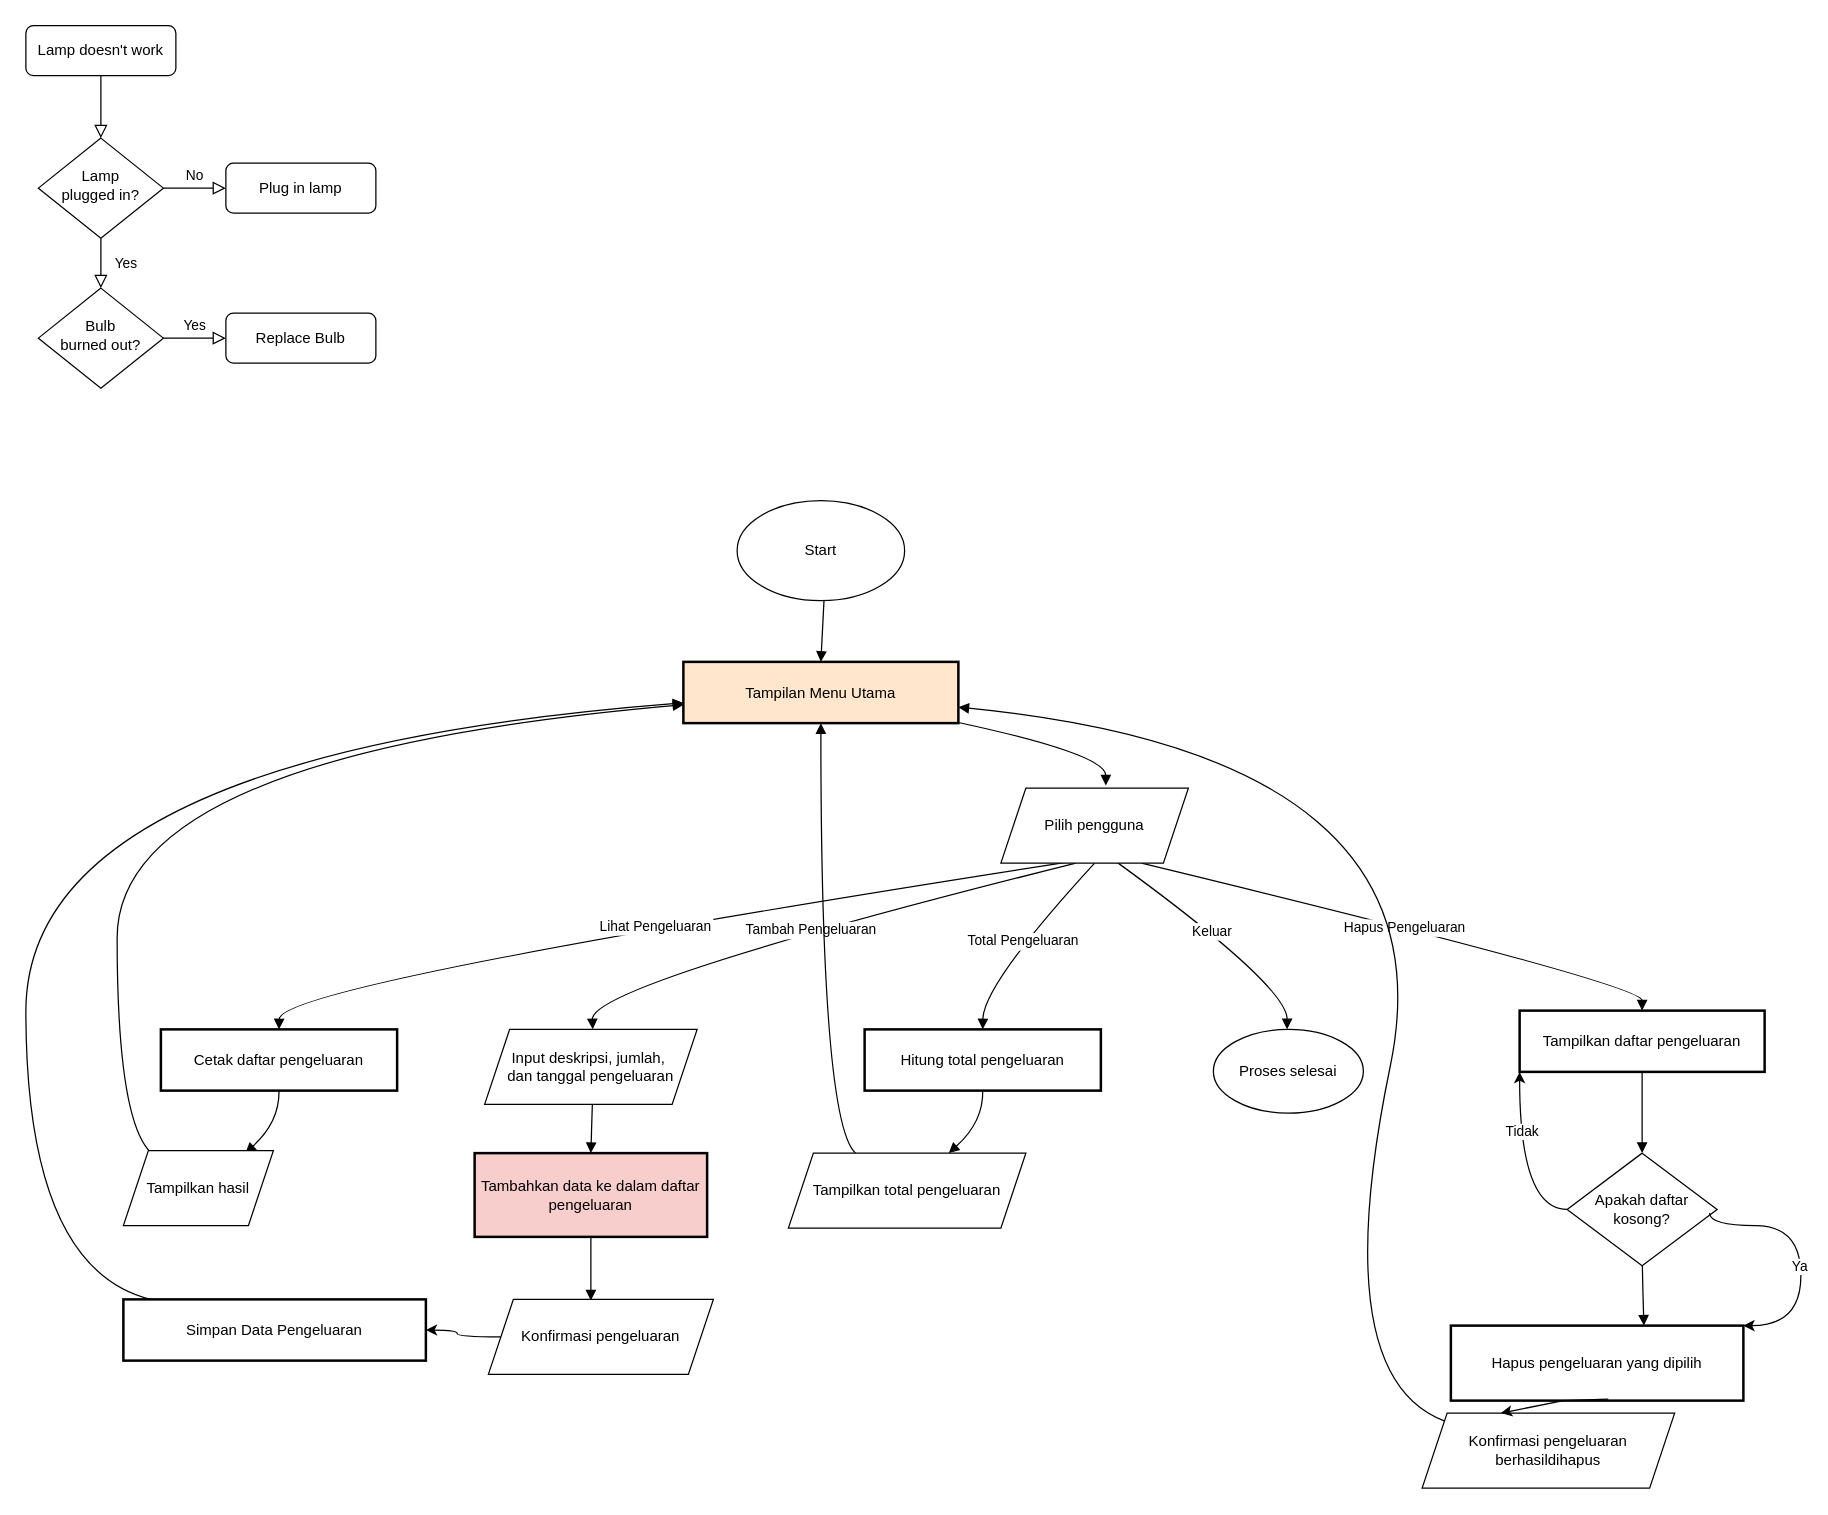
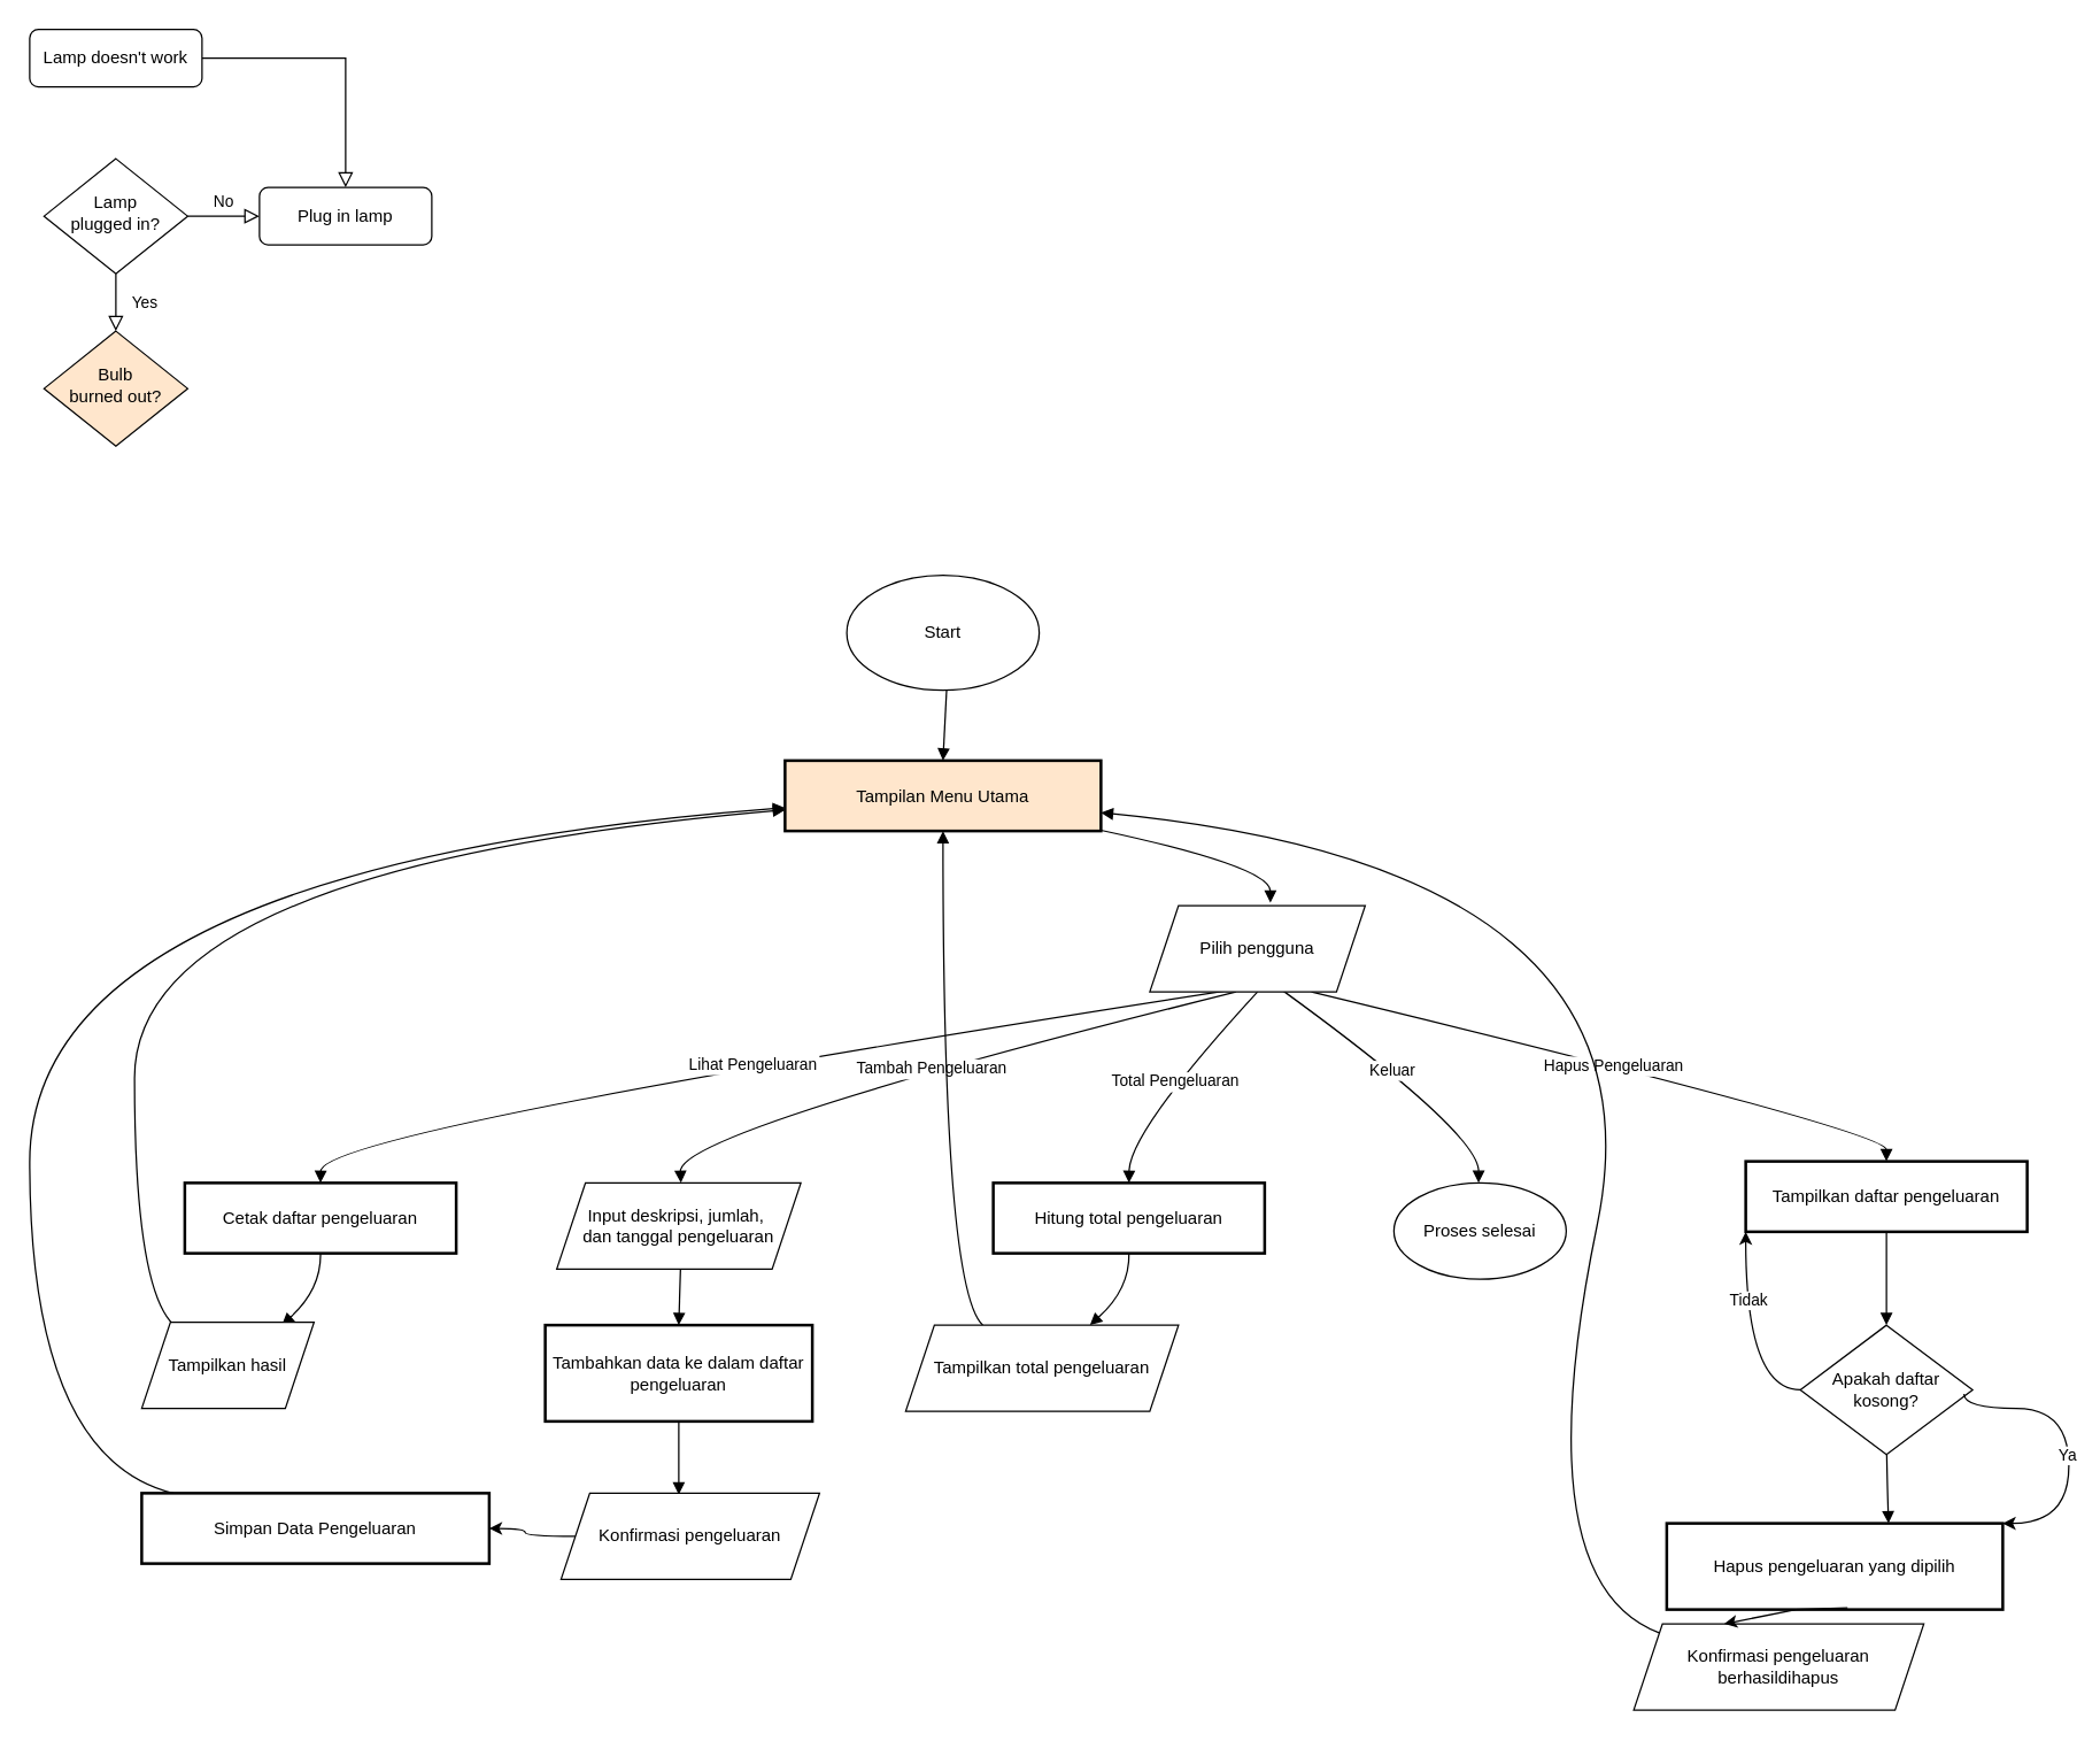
  <mxCell id="0" />
  <mxCell id="1" parent="0" />
- <mxCell id="2" value="" style="rounded=0;html=1;jettySize=auto;orthogonalLoop=1;fontSize=11;endArrow=block;endFill=0;endSize=8;strokeWidth=1;shadow=0;labelBackgroundColor=none;edgeStyle=orthogonalEdgeStyle;" parent="1" source="3" target="6" edge="1"><mxGeometry relative="1" as="geometry" /></mxCell>
+ <mxCell id="2" value="" style="rounded=0;html=1;jettySize=auto;orthogonalLoop=1;fontSize=11;endArrow=block;endFill=0;endSize=8;strokeWidth=1;shadow=0;labelBackgroundColor=none;edgeStyle=orthogonalEdgeStyle;" parent="1" source="3" target="7" edge="1"><mxGeometry relative="1" as="geometry" /></mxCell>
  <mxCell id="3" value="Lamp doesn't work" style="rounded=1;whiteSpace=wrap;html=1;fontSize=12;glass=0;strokeWidth=1;shadow=0;" parent="1" vertex="1"><mxGeometry x="20" y="20" width="120" height="40" as="geometry" /></mxCell>
  <mxCell id="4" value="Yes" style="rounded=0;html=1;jettySize=auto;orthogonalLoop=1;fontSize=11;endArrow=block;endFill=0;endSize=8;strokeWidth=1;shadow=0;labelBackgroundColor=none;edgeStyle=orthogonalEdgeStyle;" parent="1" source="6" target="9" edge="1"><mxGeometry y="20" relative="1" as="geometry"><mxPoint as="offset" /></mxGeometry></mxCell>
  <mxCell id="5" value="No" style="edgeStyle=orthogonalEdgeStyle;rounded=0;html=1;jettySize=auto;orthogonalLoop=1;fontSize=11;endArrow=block;endFill=0;endSize=8;strokeWidth=1;shadow=0;labelBackgroundColor=none;" parent="1" source="6" target="7" edge="1"><mxGeometry y="10" relative="1" as="geometry"><mxPoint as="offset" /></mxGeometry></mxCell>
  <mxCell id="6" value="Lamp&lt;br&gt;plugged in?" style="rhombus;whiteSpace=wrap;html=1;shadow=0;fontFamily=Helvetica;fontSize=12;align=center;strokeWidth=1;spacing=6;spacingTop=-4;" parent="1" vertex="1"><mxGeometry x="30" y="110" width="100" height="80" as="geometry" /></mxCell>
  <mxCell id="7" value="Plug in lamp" style="rounded=1;whiteSpace=wrap;html=1;fontSize=12;glass=0;strokeWidth=1;shadow=0;" parent="1" vertex="1"><mxGeometry x="180" y="130" width="120" height="40" as="geometry" /></mxCell>
- <mxCell id="8" value="Yes" style="edgeStyle=orthogonalEdgeStyle;rounded=0;html=1;jettySize=auto;orthogonalLoop=1;fontSize=11;endArrow=block;endFill=0;endSize=8;strokeWidth=1;shadow=0;labelBackgroundColor=none;" parent="1" source="9" target="10" edge="1"><mxGeometry y="10" relative="1" as="geometry"><mxPoint as="offset" /></mxGeometry></mxCell>
- <mxCell id="9" value="Bulb&lt;br&gt;burned out?" style="rhombus;whiteSpace=wrap;html=1;shadow=0;fontFamily=Helvetica;fontSize=12;align=center;strokeWidth=1;spacing=6;spacingTop=-4;" parent="1" vertex="1"><mxGeometry x="30" y="230" width="100" height="80" as="geometry" /></mxCell>
- <mxCell id="10" value="Replace Bulb" style="rounded=1;whiteSpace=wrap;html=1;fontSize=12;glass=0;strokeWidth=1;shadow=0;" parent="1" vertex="1"><mxGeometry x="180" y="250" width="120" height="40" as="geometry" /></mxCell>
+ <mxCell id="9" value="Bulb&lt;br&gt;burned out?" style="rhombus;whiteSpace=wrap;html=1;shadow=0;fontFamily=Helvetica;fontSize=12;align=center;strokeWidth=1;spacing=6;spacingTop=-4;fillColor=#ffe6cc;" parent="1" vertex="1"><mxGeometry x="30" y="230" width="100" height="80" as="geometry" /></mxCell>
  <mxCell id="11" value="Tampilan Menu Utama" style="whiteSpace=wrap;strokeWidth=2;fillColor=#ffe6cc;" vertex="1" parent="1"><mxGeometry x="546" y="529" width="220" height="49" as="geometry" /></mxCell>
  <mxCell id="12" value="Cetak daftar pengeluaran" style="whiteSpace=wrap;strokeWidth=2;" vertex="1" parent="1"><mxGeometry x="128" y="823" width="189" height="49" as="geometry" /></mxCell>
  <mxCell id="13" value="Tampilkan daftar pengeluaran" style="whiteSpace=wrap;strokeWidth=2;" vertex="1" parent="1"><mxGeometry x="1215" y="808" width="196" height="49" as="geometry" /></mxCell>
  <mxCell id="14" value="Hitung total pengeluaran" style="whiteSpace=wrap;strokeWidth=2;" vertex="1" parent="1"><mxGeometry x="691" y="823" width="189" height="49" as="geometry" /></mxCell>
- <mxCell id="15" value="Tambahkan data ke dalam daftar&#10;pengeluaran" style="whiteSpace=wrap;strokeWidth=2;fillColor=#f8cecc;" vertex="1" parent="1"><mxGeometry x="379" y="922" width="186" height="67" as="geometry" /></mxCell>
+ <mxCell id="15" value="Tambahkan data ke dalam daftar&#10;pengeluaran" style="whiteSpace=wrap;strokeWidth=2;" vertex="1" parent="1"><mxGeometry x="379" y="922" width="186" height="67" as="geometry" /></mxCell>
  <mxCell id="16" value="Simpan Data Pengeluaran" style="whiteSpace=wrap;strokeWidth=2;" vertex="1" parent="1"><mxGeometry x="98" y="1039" width="242" height="49" as="geometry" /></mxCell>
  <mxCell id="17" value="Hapus pengeluaran yang dipilih" style="whiteSpace=wrap;strokeWidth=2;" vertex="1" parent="1"><mxGeometry x="1160" y="1060" width="234" height="60" as="geometry" /></mxCell>
  <mxCell id="18" value="" style="curved=1;startArrow=none;endArrow=block;exitX=0.5;exitY=1;entryX=0.5;entryY=0;rounded=0;" edge="1" parent="1" target="11"><mxGeometry relative="1" as="geometry"><Array as="points" /><mxPoint x="658.5" y="480" as="sourcePoint" /></mxGeometry></mxCell>
  <mxCell id="19" value="" style="curved=1;startArrow=none;endArrow=block;exitX=1;exitY=0.99;entryX=0.5;entryY=0;rounded=0;" edge="1" parent="1" source="11"><mxGeometry relative="1" as="geometry"><Array as="points"><mxPoint x="884" y="603" /></Array><mxPoint x="884" y="628" as="targetPoint" /></mxGeometry></mxCell>
  <mxCell id="20" value="Tambah Pengeluaran" style="curved=1;startArrow=none;endArrow=block;exitX=0.4;exitY=1;entryX=0.5;entryY=0.01;rounded=0;exitDx=0;exitDy=0;exitPerimeter=0;" edge="1" parent="1" source="36"><mxGeometry relative="1" as="geometry"><Array as="points"><mxPoint x="472" y="787" /></Array><mxPoint x="834.806" y="700.806" as="sourcePoint" /><mxPoint x="473.5" y="823" as="targetPoint" /></mxGeometry></mxCell>
  <mxCell id="21" value="Lihat Pengeluaran" style="curved=1;startArrow=none;endArrow=block;exitX=0.407;exitY=0.967;entryX=0.5;entryY=0.01;rounded=0;exitDx=0;exitDy=0;exitPerimeter=0;" edge="1" parent="1" source="36" target="12"><mxGeometry relative="1" as="geometry"><Array as="points"><mxPoint x="223" y="787" /></Array><mxPoint x="831.414" y="697.414" as="sourcePoint" /></mxGeometry></mxCell>
  <mxCell id="22" value="Hapus Pengeluaran" style="curved=1;startArrow=none;endArrow=block;exitX=0.75;exitY=1;entryX=0.5;entryY=0.01;rounded=0;exitDx=0;exitDy=0;" edge="1" parent="1" source="36" target="13"><mxGeometry relative="1" as="geometry"><Array as="points"><mxPoint x="1313" y="787" /></Array><mxPoint x="933.194" y="700.806" as="sourcePoint" /></mxGeometry></mxCell>
  <mxCell id="23" value="Total Pengeluaran" style="curved=1;startArrow=none;endArrow=block;exitX=0.5;exitY=1;entryX=0.5;entryY=0.01;rounded=0;exitDx=0;exitDy=0;" edge="1" parent="1" source="36" target="14"><mxGeometry relative="1" as="geometry"><Array as="points"><mxPoint x="786" y="787" /></Array><mxPoint x="853.5" y="719.5" as="sourcePoint" /></mxGeometry></mxCell>
  <mxCell id="24" value="Keluar" style="curved=1;startArrow=none;endArrow=block;entryX=0.5;entryY=0.01;rounded=0;" edge="1" parent="1"><mxGeometry relative="1" as="geometry"><Array as="points"><mxPoint x="1029" y="787" /></Array><mxPoint x="880" y="680" as="sourcePoint" /><mxPoint x="1029" y="823" as="targetPoint" /></mxGeometry></mxCell>
  <mxCell id="25" value="" style="curved=1;startArrow=none;endArrow=block;exitX=0.5;exitY=1.01;entryX=0.5;entryY=0.01;rounded=0;" edge="1" parent="1" target="15"><mxGeometry relative="1" as="geometry"><Array as="points" /><mxPoint x="473.5" y="872" as="sourcePoint" /></mxGeometry></mxCell>
  <mxCell id="26" value="" style="curved=1;startArrow=none;endArrow=block;exitX=0.5;exitY=1;rounded=0;" edge="1" parent="1" source="15"><mxGeometry relative="1" as="geometry"><Array as="points"><mxPoint x="472" y="1014" /></Array><mxPoint x="472" y="1040" as="targetPoint" /></mxGeometry></mxCell>
  <mxCell id="27" value="" style="curved=1;startArrow=none;endArrow=block;exitX=0.09;exitY=0;entryX=0;entryY=0.67;rounded=0;" edge="1" parent="1" source="16" target="11"><mxGeometry relative="1" as="geometry"><Array as="points"><mxPoint x="20" y="1014" /><mxPoint x="20" y="603" /></Array></mxGeometry></mxCell>
  <mxCell id="28" value="" style="curved=1;startArrow=none;endArrow=block;exitX=0.5;exitY=1.01;entryX=0.7;entryY=0.01;rounded=0;" edge="1" parent="1" source="12"><mxGeometry relative="1" as="geometry"><Array as="points"><mxPoint x="223" y="897" /></Array><mxPoint x="195.551" y="922" as="targetPoint" /></mxGeometry></mxCell>
  <mxCell id="29" value="" style="curved=1;startArrow=none;endArrow=block;exitX=0.3;exitY=0.01;entryX=0;entryY=0.7;rounded=0;" edge="1" parent="1" target="11"><mxGeometry relative="1" as="geometry"><Array as="points"><mxPoint x="93" y="897" /><mxPoint x="93" y="603" /></Array><mxPoint x="120.449" y="922" as="sourcePoint" /></mxGeometry></mxCell>
  <mxCell id="30" value="" style="curved=1;startArrow=none;endArrow=block;exitX=0.5;exitY=1.01;entryX=0.5;entryY=0.01;rounded=0;" edge="1" parent="1" source="13"><mxGeometry relative="1" as="geometry"><Array as="points" /><mxPoint x="1313" y="922" as="targetPoint" /></mxGeometry></mxCell>
  <mxCell id="31" value="" style="curved=1;startArrow=none;endArrow=block;exitX=0.5;exitY=1;entryX=0.66;entryY=0;rounded=0;" edge="1" parent="1" target="17"><mxGeometry relative="1" as="geometry"><Array as="points"><mxPoint x="1313" y="1014" /></Array><mxPoint x="1313" y="989" as="sourcePoint" /></mxGeometry></mxCell>
  <mxCell id="32" value="" style="curved=1;startArrow=none;endArrow=block;exitX=0;exitY=0;entryX=1;entryY=0.72;rounded=0;exitDx=0;exitDy=0;" edge="1" parent="1"><mxGeometry relative="1" as="geometry"><Array as="points"><mxPoint x="1060" y="1101" /><mxPoint x="1163" y="604" /></Array><mxPoint x="1155.198" y="1136.405" as="sourcePoint" /><mxPoint x="766" y="565.28" as="targetPoint" /></mxGeometry></mxCell>
  <mxCell id="33" value="" style="curved=1;startArrow=none;endArrow=block;exitX=0.5;exitY=1.01;entryX=0.71;entryY=0.01;rounded=0;" edge="1" parent="1" source="14"><mxGeometry relative="1" as="geometry"><Array as="points"><mxPoint x="786" y="897" /></Array><mxPoint x="758.286" y="922" as="targetPoint" /></mxGeometry></mxCell>
  <mxCell id="34" value="" style="curved=1;startArrow=none;endArrow=block;exitX=0.29;exitY=0.01;entryX=0.5;entryY=1;rounded=0;" edge="1" parent="1" target="11"><mxGeometry relative="1" as="geometry"><Array as="points"><mxPoint x="656" y="897" /></Array><mxPoint x="683.714" y="922" as="sourcePoint" /></mxGeometry></mxCell>
  <mxCell id="35" value="Start" style="ellipse;whiteSpace=wrap;html=1;" vertex="1" parent="1"><mxGeometry x="589" y="400" width="134" height="80" as="geometry" /></mxCell>
  <mxCell id="36" value="Pilih pengguna" style="shape=parallelogram;perimeter=parallelogramPerimeter;whiteSpace=wrap;html=1;fixedSize=1;" vertex="1" parent="1"><mxGeometry x="800" y="630" width="150" height="60" as="geometry" /></mxCell>
  <mxCell id="37" value="Input deskripsi, jumlah,&amp;nbsp;&lt;div&gt;dan tanggal pengeluaran&lt;/div&gt;" style="shape=parallelogram;perimeter=parallelogramPerimeter;whiteSpace=wrap;html=1;fixedSize=1;" vertex="1" parent="1"><mxGeometry x="387" y="823" width="170" height="60" as="geometry" /></mxCell>
  <mxCell id="38" value="Konfirmasi pengeluaran" style="shape=parallelogram;perimeter=parallelogramPerimeter;whiteSpace=wrap;html=1;fixedSize=1;" vertex="1" parent="1"><mxGeometry x="390" y="1039" width="180" height="60" as="geometry" /></mxCell>
  <mxCell id="39" value="" style="endArrow=classic;html=1;rounded=0;edgeStyle=orthogonalEdgeStyle;curved=1;" edge="1" parent="1" source="38" target="16"><mxGeometry width="50" height="50" relative="1" as="geometry"><mxPoint x="480" y="1102" as="sourcePoint" /><mxPoint x="450" y="1140" as="targetPoint" /></mxGeometry></mxCell>
  <mxCell id="40" value="Tampilkan hasil" style="shape=parallelogram;perimeter=parallelogramPerimeter;whiteSpace=wrap;html=1;fixedSize=1;" vertex="1" parent="1"><mxGeometry x="98" y="920" width="120" height="60" as="geometry" /></mxCell>
  <mxCell id="41" value="Apakah daftar&lt;div&gt;kosong?&lt;/div&gt;" style="rhombus;whiteSpace=wrap;html=1;" vertex="1" parent="1"><mxGeometry x="1253" y="922" width="120" height="90" as="geometry" /></mxCell>
  <mxCell id="42" value="Tampilkan total pengeluaran" style="shape=parallelogram;perimeter=parallelogramPerimeter;whiteSpace=wrap;html=1;fixedSize=1;" vertex="1" parent="1"><mxGeometry x="630" y="922" width="190" height="60" as="geometry" /></mxCell>
  <mxCell id="43" value="Proses selesai" style="ellipse;whiteSpace=wrap;html=1;" vertex="1" parent="1"><mxGeometry x="970" y="823" width="120" height="67" as="geometry" /></mxCell>
  <mxCell id="44" value="Konfirmasi pengeluaran berhasildihapus" style="shape=parallelogram;perimeter=parallelogramPerimeter;whiteSpace=wrap;html=1;fixedSize=1;" vertex="1" parent="1"><mxGeometry x="1137" y="1130" width="202" height="60" as="geometry" /></mxCell>
  <mxCell id="45" value="" style="endArrow=classic;html=1;rounded=0;exitX=0.538;exitY=0.98;exitDx=0;exitDy=0;exitPerimeter=0;entryX=0.312;entryY=0;entryDx=0;entryDy=0;entryPerimeter=0;" edge="1" parent="1" source="17" target="44"><mxGeometry width="50" height="50" relative="1" as="geometry"><mxPoint x="990" y="1230" as="sourcePoint" /><mxPoint x="1040" y="1180" as="targetPoint" /><Array as="points"><mxPoint x="1250" y="1120" /></Array></mxGeometry></mxCell>
  <mxCell id="46" value="" style="endArrow=classic;html=1;rounded=0;entryX=1;entryY=0;entryDx=0;entryDy=0;exitX=0.95;exitY=0.533;exitDx=0;exitDy=0;exitPerimeter=0;edgeStyle=orthogonalEdgeStyle;curved=1;" edge="1" parent="1" source="41" target="17"><mxGeometry width="50" height="50" relative="1" as="geometry"><mxPoint x="1380" y="970" as="sourcePoint" /><mxPoint x="1040" y="970" as="targetPoint" /><Array as="points"><mxPoint x="1367" y="980" /><mxPoint x="1440" y="980" /><mxPoint x="1440" y="1060" /></Array></mxGeometry></mxCell>
  <mxCell id="47" value="Ya" style="edgeLabel;html=1;align=center;verticalAlign=middle;resizable=0;points=[];" vertex="1" connectable="0" parent="46"><mxGeometry x="0.11" y="-2" relative="1" as="geometry"><mxPoint as="offset" /></mxGeometry></mxCell>
  <mxCell id="48" value="" style="endArrow=classic;html=1;rounded=0;exitX=0;exitY=0.5;exitDx=0;exitDy=0;edgeStyle=orthogonalEdgeStyle;curved=1;entryX=0;entryY=1;entryDx=0;entryDy=0;" edge="1" parent="1" source="41" target="13"><mxGeometry width="50" height="50" relative="1" as="geometry"><mxPoint x="1070" y="1020" as="sourcePoint" /><mxPoint x="1120" y="970" as="targetPoint" /></mxGeometry></mxCell>
  <mxCell id="49" value="Tidak" style="edgeLabel;html=1;align=center;verticalAlign=middle;resizable=0;points=[];" vertex="1" connectable="0" parent="48"><mxGeometry x="0.368" y="-1" relative="1" as="geometry"><mxPoint as="offset" /></mxGeometry></mxCell>
